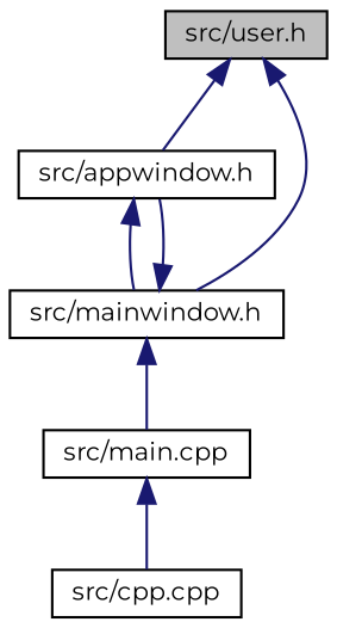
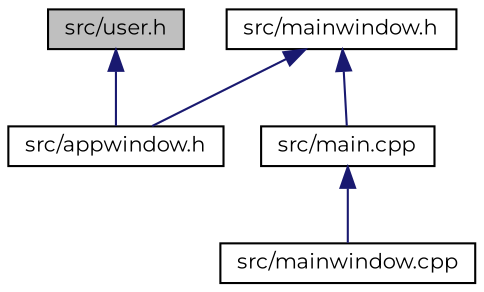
  digraph {
    fontname=Montserrat
    node [color=black fillcolor=white fontname=Montserrat fontsize=10 shape=record style=filled]
    edge [color=midnightblue dir=back fontname=Montserrat fontsize=10 labelfontname=Helvetica labelfontsize=10 style=solid]
    n1 [fillcolor=grey75 fontcolor=black height=0.2 label="src/user.h" width=0.4]
    n2 [height=0.2 label="src/appwindow.h" width=0.4]
    n3 [height=0.2 label="src/mainwindow.h" width=0.4]
    n4 [height=0.2 label="src/main.cpp" width=0.4]
-   n5 [height=0.2 label="src/cpp.cpp" width=0.4]
+   n5 [height=0.2 label="src/mainwindow.cpp" width=0.4]
    n1 -> n2
-   n1 -> n3
-   n2 -> n3
    n3 -> n2
    n3 -> n4
    n4 -> n5
  }
